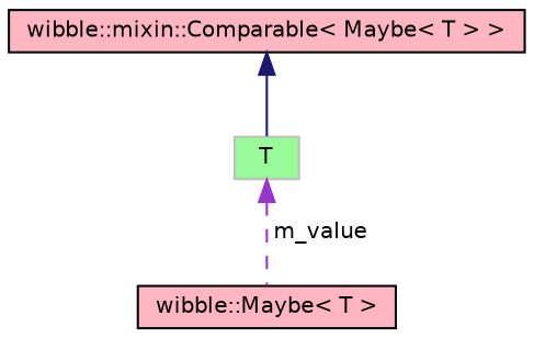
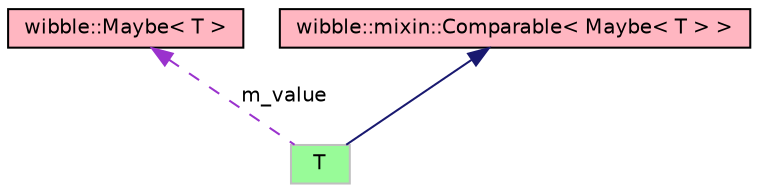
  digraph {
    node [color=black fillcolor=lightpink fontname=Helvetica fontsize=10 shape=record style=filled]
    edge [dir=back fontname=Helvetica fontsize=10 labelfontname=Helvetica labelfontsize=10]
    n1 [fontcolor=black height=0.2 label="wibble::Maybe\< T \>" width=0.4]
    n2 [height=0.2 label="wibble::mixin::Comparable\< Maybe\< T \> \>" width=0.4]
    n3 [color=grey75 fillcolor=palegreen height=0.2 label=T width=0.4]
    n2 -> n3 [color=midnightblue style=solid]
-   n3 -> n1 [color=darkorchid3 label=" m_value" style=dashed]
+   n1 -> n3 [color=darkorchid3 label=" m_value" style=dashed]
  }
